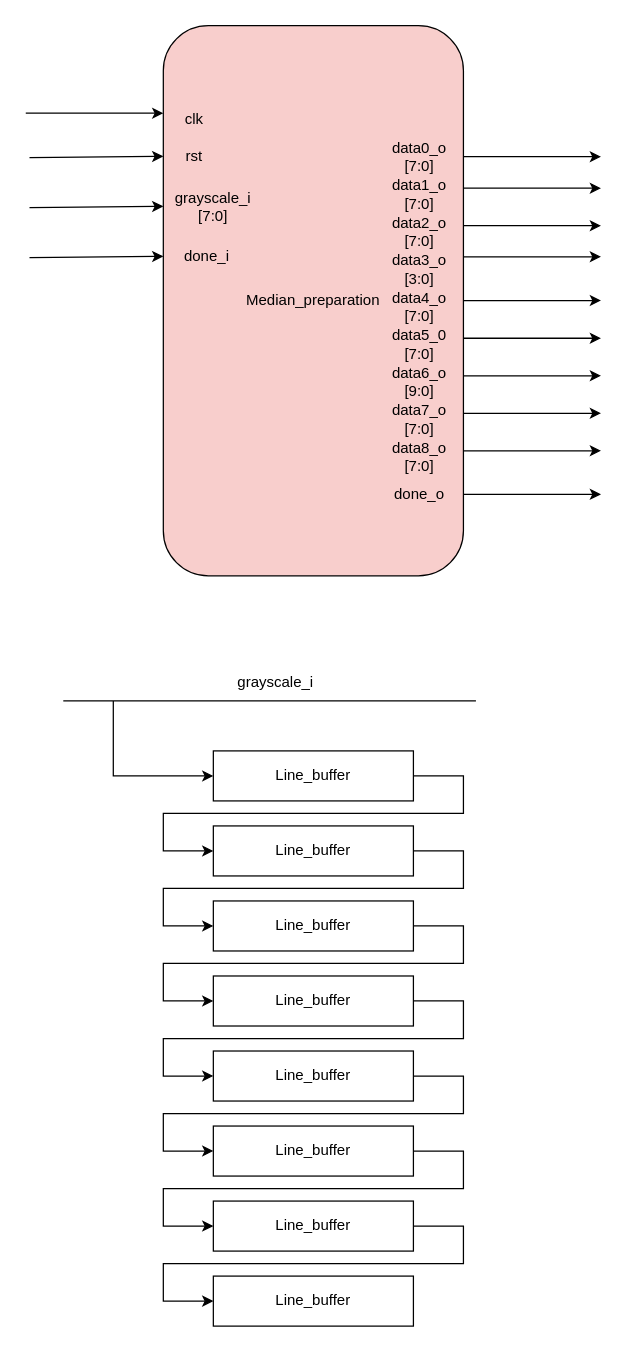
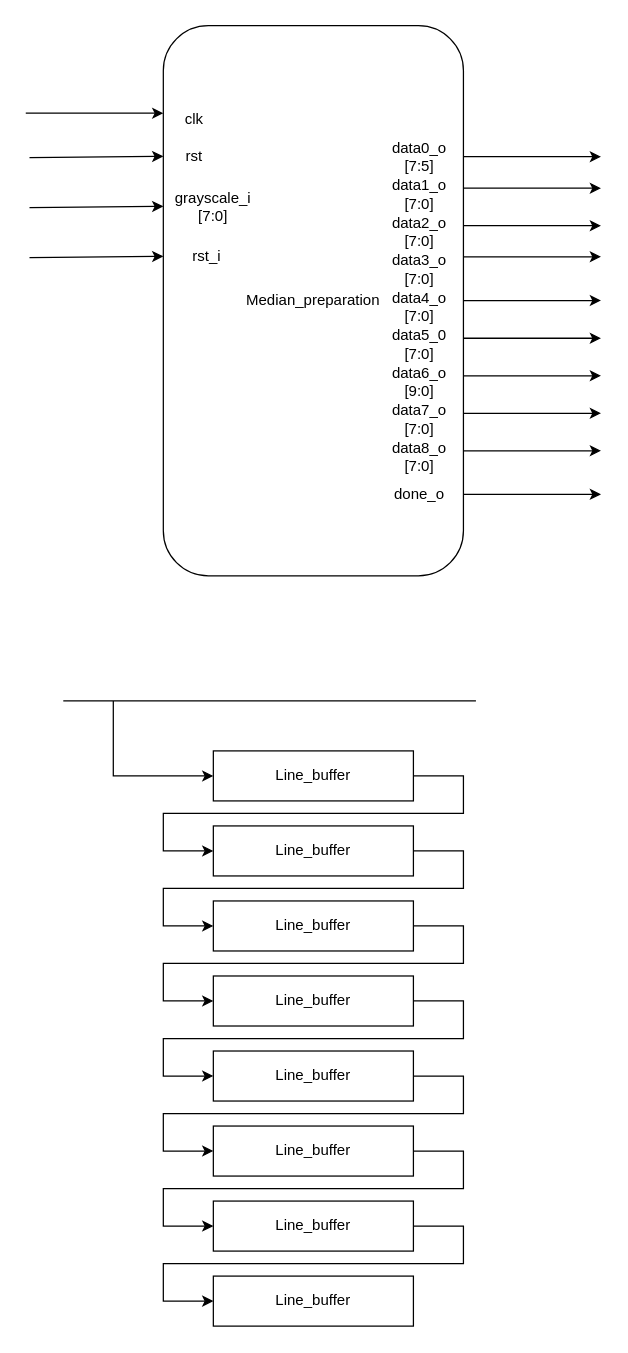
  <mxCell id="0" />
  <mxCell id="1" parent="0" />
- <mxCell id="2" value="Median_preparation" style="rounded=1;whiteSpace=wrap;html=1;fillColor=#f8cecc;" parent="1" vertex="1"><mxGeometry x="130" y="20" width="240" height="440" as="geometry" /></mxCell>
+ <mxCell id="2" value="Median_preparation" style="rounded=1;whiteSpace=wrap;html=1;" parent="1" vertex="1"><mxGeometry x="130" y="20" width="240" height="440" as="geometry" /></mxCell>
  <mxCell id="3" value="clk" style="text;html=1;align=center;verticalAlign=middle;whiteSpace=wrap;rounded=0;" parent="1" vertex="1"><mxGeometry x="140" y="80" width="30" height="30" as="geometry" /></mxCell>
  <mxCell id="4" value="grayscale_i [7:0]" style="text;html=1;align=center;verticalAlign=middle;whiteSpace=wrap;rounded=0;" parent="1" vertex="1"><mxGeometry x="140" y="150" width="60" height="30" as="geometry" /></mxCell>
- <mxCell id="5" value="done_i" style="text;html=1;align=center;verticalAlign=middle;whiteSpace=wrap;rounded=0;" parent="1" vertex="1"><mxGeometry x="140" y="190" width="50" height="30" as="geometry" /></mxCell>
+ <mxCell id="5" value="rst_i" style="text;html=1;align=center;verticalAlign=middle;whiteSpace=wrap;rounded=0;" parent="1" vertex="1"><mxGeometry x="140" y="190" width="50" height="30" as="geometry" /></mxCell>
  <mxCell id="6" value="" style="endArrow=classic;html=1;rounded=0;" parent="1" edge="1"><mxGeometry width="50" height="50" relative="1" as="geometry"><mxPoint x="20" y="90" as="sourcePoint" /><mxPoint x="130" y="90" as="targetPoint" /></mxGeometry></mxCell>
  <mxCell id="7" value="rst" style="text;html=1;align=center;verticalAlign=middle;whiteSpace=wrap;rounded=0;" parent="1" vertex="1"><mxGeometry x="140" y="110" width="30" height="30" as="geometry" /></mxCell>
  <mxCell id="8" value="" style="endArrow=classic;html=1;rounded=0;entryX=-0.012;entryY=0.164;entryDx=0;entryDy=0;entryPerimeter=0;" parent="1" edge="1"><mxGeometry width="50" height="50" relative="1" as="geometry"><mxPoint x="23" y="125.5" as="sourcePoint" /><mxPoint x="130" y="124.5" as="targetPoint" /></mxGeometry></mxCell>
  <mxCell id="9" value="" style="endArrow=classic;html=1;rounded=0;entryX=-0.012;entryY=0.164;entryDx=0;entryDy=0;entryPerimeter=0;" parent="1" edge="1"><mxGeometry width="50" height="50" relative="1" as="geometry"><mxPoint x="23" y="165.5" as="sourcePoint" /><mxPoint x="130" y="164.5" as="targetPoint" /></mxGeometry></mxCell>
  <mxCell id="10" value="" style="endArrow=classic;html=1;rounded=0;entryX=-0.012;entryY=0.164;entryDx=0;entryDy=0;entryPerimeter=0;" parent="1" edge="1"><mxGeometry width="50" height="50" relative="1" as="geometry"><mxPoint x="23" y="205.5" as="sourcePoint" /><mxPoint x="130" y="204.5" as="targetPoint" /></mxGeometry></mxCell>
  <mxCell id="11" value="done_o" style="text;html=1;align=center;verticalAlign=middle;whiteSpace=wrap;rounded=0;" parent="1" vertex="1"><mxGeometry x="310" y="380" width="50" height="30" as="geometry" /></mxCell>
  <mxCell id="12" value="data8_o [7:0]" style="text;html=1;align=center;verticalAlign=middle;whiteSpace=wrap;rounded=0;" parent="1" vertex="1"><mxGeometry x="310" y="350" width="50" height="30" as="geometry" /></mxCell>
  <mxCell id="13" value="data7_o [7:0]" style="text;html=1;align=center;verticalAlign=middle;whiteSpace=wrap;rounded=0;" parent="1" vertex="1"><mxGeometry x="310" y="320" width="50" height="30" as="geometry" /></mxCell>
  <mxCell id="14" value="data6_o [9:0]" style="text;html=1;align=center;verticalAlign=middle;whiteSpace=wrap;rounded=0;" parent="1" vertex="1"><mxGeometry x="310" y="290" width="50" height="30" as="geometry" /></mxCell>
  <mxCell id="15" value="data5_0 [7:0]" style="text;html=1;align=center;verticalAlign=middle;whiteSpace=wrap;rounded=0;" parent="1" vertex="1"><mxGeometry x="310" y="260" width="50" height="30" as="geometry" /></mxCell>
  <mxCell id="16" value="data4_o [7:0]" style="text;html=1;align=center;verticalAlign=middle;whiteSpace=wrap;rounded=0;" parent="1" vertex="1"><mxGeometry x="310" y="230" width="50" height="30" as="geometry" /></mxCell>
- <mxCell id="17" value="data3_o [3:0]" style="text;html=1;align=center;verticalAlign=middle;whiteSpace=wrap;rounded=0;" parent="1" vertex="1"><mxGeometry x="310" y="200" width="50" height="30" as="geometry" /></mxCell>
+ <mxCell id="17" value="data3_o [7:0]" style="text;html=1;align=center;verticalAlign=middle;whiteSpace=wrap;rounded=0;" parent="1" vertex="1"><mxGeometry x="310" y="200" width="50" height="30" as="geometry" /></mxCell>
  <mxCell id="18" value="data2_o [7:0]" style="text;html=1;align=center;verticalAlign=middle;whiteSpace=wrap;rounded=0;" parent="1" vertex="1"><mxGeometry x="310" y="170" width="50" height="30" as="geometry" /></mxCell>
  <mxCell id="19" value="data1_o [7:0]" style="text;html=1;align=center;verticalAlign=middle;whiteSpace=wrap;rounded=0;" parent="1" vertex="1"><mxGeometry x="310" y="140" width="50" height="30" as="geometry" /></mxCell>
- <mxCell id="20" value="data0_o [7:0]" style="text;html=1;align=center;verticalAlign=middle;whiteSpace=wrap;rounded=0;" parent="1" vertex="1"><mxGeometry x="310" y="110" width="50" height="30" as="geometry" /></mxCell>
+ <mxCell id="20" value="data0_o [7:5]" style="text;html=1;align=center;verticalAlign=middle;whiteSpace=wrap;rounded=0;" parent="1" vertex="1"><mxGeometry x="310" y="110" width="50" height="30" as="geometry" /></mxCell>
  <mxCell id="21" value="" style="endArrow=classic;html=1;rounded=0;" parent="1" edge="1"><mxGeometry width="50" height="50" relative="1" as="geometry"><mxPoint x="370" y="124.83" as="sourcePoint" /><mxPoint x="480" y="124.83" as="targetPoint" /></mxGeometry></mxCell>
  <mxCell id="22" value="" style="endArrow=classic;html=1;rounded=0;" parent="1" edge="1"><mxGeometry width="50" height="50" relative="1" as="geometry"><mxPoint x="370" y="150" as="sourcePoint" /><mxPoint x="480" y="150" as="targetPoint" /></mxGeometry></mxCell>
  <mxCell id="23" value="" style="endArrow=classic;html=1;rounded=0;" parent="1" edge="1"><mxGeometry width="50" height="50" relative="1" as="geometry"><mxPoint x="370" y="270" as="sourcePoint" /><mxPoint x="480" y="270" as="targetPoint" /></mxGeometry></mxCell>
  <mxCell id="24" value="" style="endArrow=classic;html=1;rounded=0;" parent="1" edge="1"><mxGeometry width="50" height="50" relative="1" as="geometry"><mxPoint x="370" y="180" as="sourcePoint" /><mxPoint x="480" y="180" as="targetPoint" /></mxGeometry></mxCell>
  <mxCell id="25" value="" style="endArrow=classic;html=1;rounded=0;" parent="1" edge="1"><mxGeometry width="50" height="50" relative="1" as="geometry"><mxPoint x="370" y="204.83" as="sourcePoint" /><mxPoint x="480" y="204.83" as="targetPoint" /></mxGeometry></mxCell>
  <mxCell id="26" value="" style="endArrow=classic;html=1;rounded=0;" parent="1" edge="1"><mxGeometry width="50" height="50" relative="1" as="geometry"><mxPoint x="370" y="239.83" as="sourcePoint" /><mxPoint x="480" y="239.83" as="targetPoint" /></mxGeometry></mxCell>
  <mxCell id="27" value="" style="endArrow=classic;html=1;rounded=0;" parent="1" edge="1"><mxGeometry width="50" height="50" relative="1" as="geometry"><mxPoint x="370" y="300" as="sourcePoint" /><mxPoint x="480" y="300" as="targetPoint" /></mxGeometry></mxCell>
  <mxCell id="28" value="" style="endArrow=classic;html=1;rounded=0;" parent="1" edge="1"><mxGeometry width="50" height="50" relative="1" as="geometry"><mxPoint x="370" y="330" as="sourcePoint" /><mxPoint x="480" y="330" as="targetPoint" /></mxGeometry></mxCell>
  <mxCell id="29" value="" style="endArrow=classic;html=1;rounded=0;" parent="1" edge="1"><mxGeometry width="50" height="50" relative="1" as="geometry"><mxPoint x="370" y="360" as="sourcePoint" /><mxPoint x="480" y="360" as="targetPoint" /></mxGeometry></mxCell>
  <mxCell id="30" value="" style="endArrow=classic;html=1;rounded=0;" parent="1" edge="1"><mxGeometry width="50" height="50" relative="1" as="geometry"><mxPoint x="370" y="394.83" as="sourcePoint" /><mxPoint x="480" y="394.83" as="targetPoint" /></mxGeometry></mxCell>
- <mxCell id="31" value="grayscale_i" style="text;html=1;align=center;verticalAlign=middle;whiteSpace=wrap;rounded=0;" vertex="1" parent="1"><mxGeometry x="190" y="530" width="60" height="30" as="geometry" /></mxCell>
  <mxCell id="32" value="Line_buffer" style="rounded=0;whiteSpace=wrap;html=1;" vertex="1" parent="1"><mxGeometry x="170" y="600" width="160" height="40" as="geometry" /></mxCell>
  <mxCell id="33" value="Line_buffer" style="rounded=0;whiteSpace=wrap;html=1;" vertex="1" parent="1"><mxGeometry x="170" y="660" width="160" height="40" as="geometry" /></mxCell>
  <mxCell id="34" value="Line_buffer" style="rounded=0;whiteSpace=wrap;html=1;" vertex="1" parent="1"><mxGeometry x="170" y="720" width="160" height="40" as="geometry" /></mxCell>
  <mxCell id="35" value="Line_buffer" style="rounded=0;whiteSpace=wrap;html=1;" vertex="1" parent="1"><mxGeometry x="170" y="780" width="160" height="40" as="geometry" /></mxCell>
  <mxCell id="36" value="Line_buffer" style="rounded=0;whiteSpace=wrap;html=1;" vertex="1" parent="1"><mxGeometry x="170" y="840" width="160" height="40" as="geometry" /></mxCell>
  <mxCell id="37" value="Line_buffer" style="rounded=0;whiteSpace=wrap;html=1;" vertex="1" parent="1"><mxGeometry x="170" y="900" width="160" height="40" as="geometry" /></mxCell>
  <mxCell id="38" value="Line_buffer" style="rounded=0;whiteSpace=wrap;html=1;" vertex="1" parent="1"><mxGeometry x="170" y="960" width="160" height="40" as="geometry" /></mxCell>
  <mxCell id="39" value="Line_buffer" style="rounded=0;whiteSpace=wrap;html=1;" vertex="1" parent="1"><mxGeometry x="170" y="1020" width="160" height="40" as="geometry" /></mxCell>
  <mxCell id="40" value="" style="endArrow=classic;html=1;rounded=0;entryX=0;entryY=0.5;entryDx=0;entryDy=0;" edge="1" parent="1" target="32"><mxGeometry width="50" height="50" relative="1" as="geometry"><mxPoint x="90" y="560" as="sourcePoint" /><mxPoint x="150" y="590" as="targetPoint" /><Array as="points"><mxPoint x="90" y="620" /></Array></mxGeometry></mxCell>
  <mxCell id="41" value="" style="endArrow=classic;html=1;rounded=0;exitX=1;exitY=0.5;exitDx=0;exitDy=0;entryX=0;entryY=0.5;entryDx=0;entryDy=0;" edge="1" parent="1" source="32" target="33"><mxGeometry width="50" height="50" relative="1" as="geometry"><mxPoint x="330" y="660" as="sourcePoint" /><mxPoint x="380" y="610" as="targetPoint" /><Array as="points"><mxPoint x="370" y="620" /><mxPoint x="370" y="650" /><mxPoint x="130" y="650" /><mxPoint x="130" y="680" /></Array></mxGeometry></mxCell>
  <mxCell id="42" value="" style="endArrow=classic;html=1;rounded=0;exitX=1;exitY=0.5;exitDx=0;exitDy=0;entryX=0;entryY=0.5;entryDx=0;entryDy=0;" edge="1" parent="1" source="33" target="34"><mxGeometry width="50" height="50" relative="1" as="geometry"><mxPoint x="330" y="730" as="sourcePoint" /><mxPoint x="380" y="680" as="targetPoint" /><Array as="points"><mxPoint x="370" y="680" /><mxPoint x="370" y="710" /><mxPoint x="130" y="710" /><mxPoint x="130" y="740" /></Array></mxGeometry></mxCell>
  <mxCell id="43" value="" style="endArrow=classic;html=1;rounded=0;exitX=1;exitY=0.5;exitDx=0;exitDy=0;entryX=0;entryY=0.5;entryDx=0;entryDy=0;" edge="1" parent="1"><mxGeometry width="50" height="50" relative="1" as="geometry"><mxPoint x="330" y="740" as="sourcePoint" /><mxPoint x="170" y="800" as="targetPoint" /><Array as="points"><mxPoint x="370" y="740" /><mxPoint x="370" y="770" /><mxPoint x="130" y="770" /><mxPoint x="130" y="800" /></Array></mxGeometry></mxCell>
  <mxCell id="44" value="" style="endArrow=classic;html=1;rounded=0;exitX=1;exitY=0.5;exitDx=0;exitDy=0;entryX=0;entryY=0.5;entryDx=0;entryDy=0;" edge="1" parent="1"><mxGeometry width="50" height="50" relative="1" as="geometry"><mxPoint x="330" y="800" as="sourcePoint" /><mxPoint x="170" y="860" as="targetPoint" /><Array as="points"><mxPoint x="370" y="800" /><mxPoint x="370" y="830" /><mxPoint x="130" y="830" /><mxPoint x="130" y="860" /></Array></mxGeometry></mxCell>
  <mxCell id="45" value="" style="endArrow=classic;html=1;rounded=0;exitX=1;exitY=0.5;exitDx=0;exitDy=0;entryX=0;entryY=0.5;entryDx=0;entryDy=0;" edge="1" parent="1"><mxGeometry width="50" height="50" relative="1" as="geometry"><mxPoint x="330" y="860" as="sourcePoint" /><mxPoint x="170" y="920" as="targetPoint" /><Array as="points"><mxPoint x="370" y="860" /><mxPoint x="370" y="890" /><mxPoint x="130" y="890" /><mxPoint x="130" y="920" /></Array></mxGeometry></mxCell>
  <mxCell id="46" value="" style="endArrow=classic;html=1;rounded=0;exitX=1;exitY=0.5;exitDx=0;exitDy=0;entryX=0;entryY=0.5;entryDx=0;entryDy=0;" edge="1" parent="1"><mxGeometry width="50" height="50" relative="1" as="geometry"><mxPoint x="330" y="920" as="sourcePoint" /><mxPoint x="170" y="980" as="targetPoint" /><Array as="points"><mxPoint x="370" y="920" /><mxPoint x="370" y="950" /><mxPoint x="130" y="950" /><mxPoint x="130" y="980" /></Array></mxGeometry></mxCell>
  <mxCell id="47" value="" style="endArrow=classic;html=1;rounded=0;exitX=1;exitY=0.5;exitDx=0;exitDy=0;entryX=0;entryY=0.5;entryDx=0;entryDy=0;" edge="1" parent="1"><mxGeometry width="50" height="50" relative="1" as="geometry"><mxPoint x="330" y="980" as="sourcePoint" /><mxPoint x="170" y="1040" as="targetPoint" /><Array as="points"><mxPoint x="370" y="980" /><mxPoint x="370" y="1010" /><mxPoint x="130" y="1010" /><mxPoint x="130" y="1040" /></Array></mxGeometry></mxCell>
  <mxCell id="48" value="" style="endArrow=none;html=1;rounded=0;" edge="1" parent="1"><mxGeometry width="50" height="50" relative="1" as="geometry"><mxPoint x="50" y="560" as="sourcePoint" /><mxPoint x="380" y="560" as="targetPoint" /></mxGeometry></mxCell>
